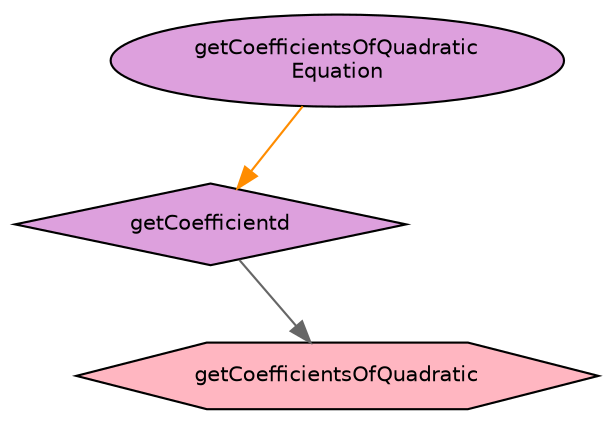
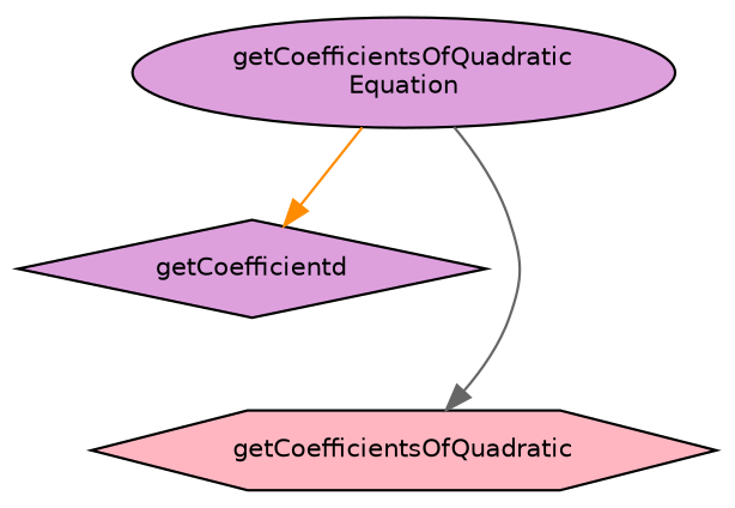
  digraph {
    rankdir=TB
    node [color=black fillcolor=plum fontname=Helvetica fontsize=10 style=filled]
    edge [fontname=Helvetica fontsize=10 labelfontname=Helvetica labelfontsize=10 style=solid]
    n1 [fontcolor=black height=0.2 label="getCoefficientsOfQuadratic\lEquation" shape=ellipse width=0.4]
    n2 [height=0.2 label=getCoefficientd shape=diamond width=0.4]
    n3 [fillcolor=lightpink height=0.2 label=getCoefficientsOfQuadratic shape=hexagon width=0.4]
    n1 -> n2 [color=darkorange]
-   n2 -> n3 [color=gray40]
+   n1 -> n3 [color=gray40]
  }
